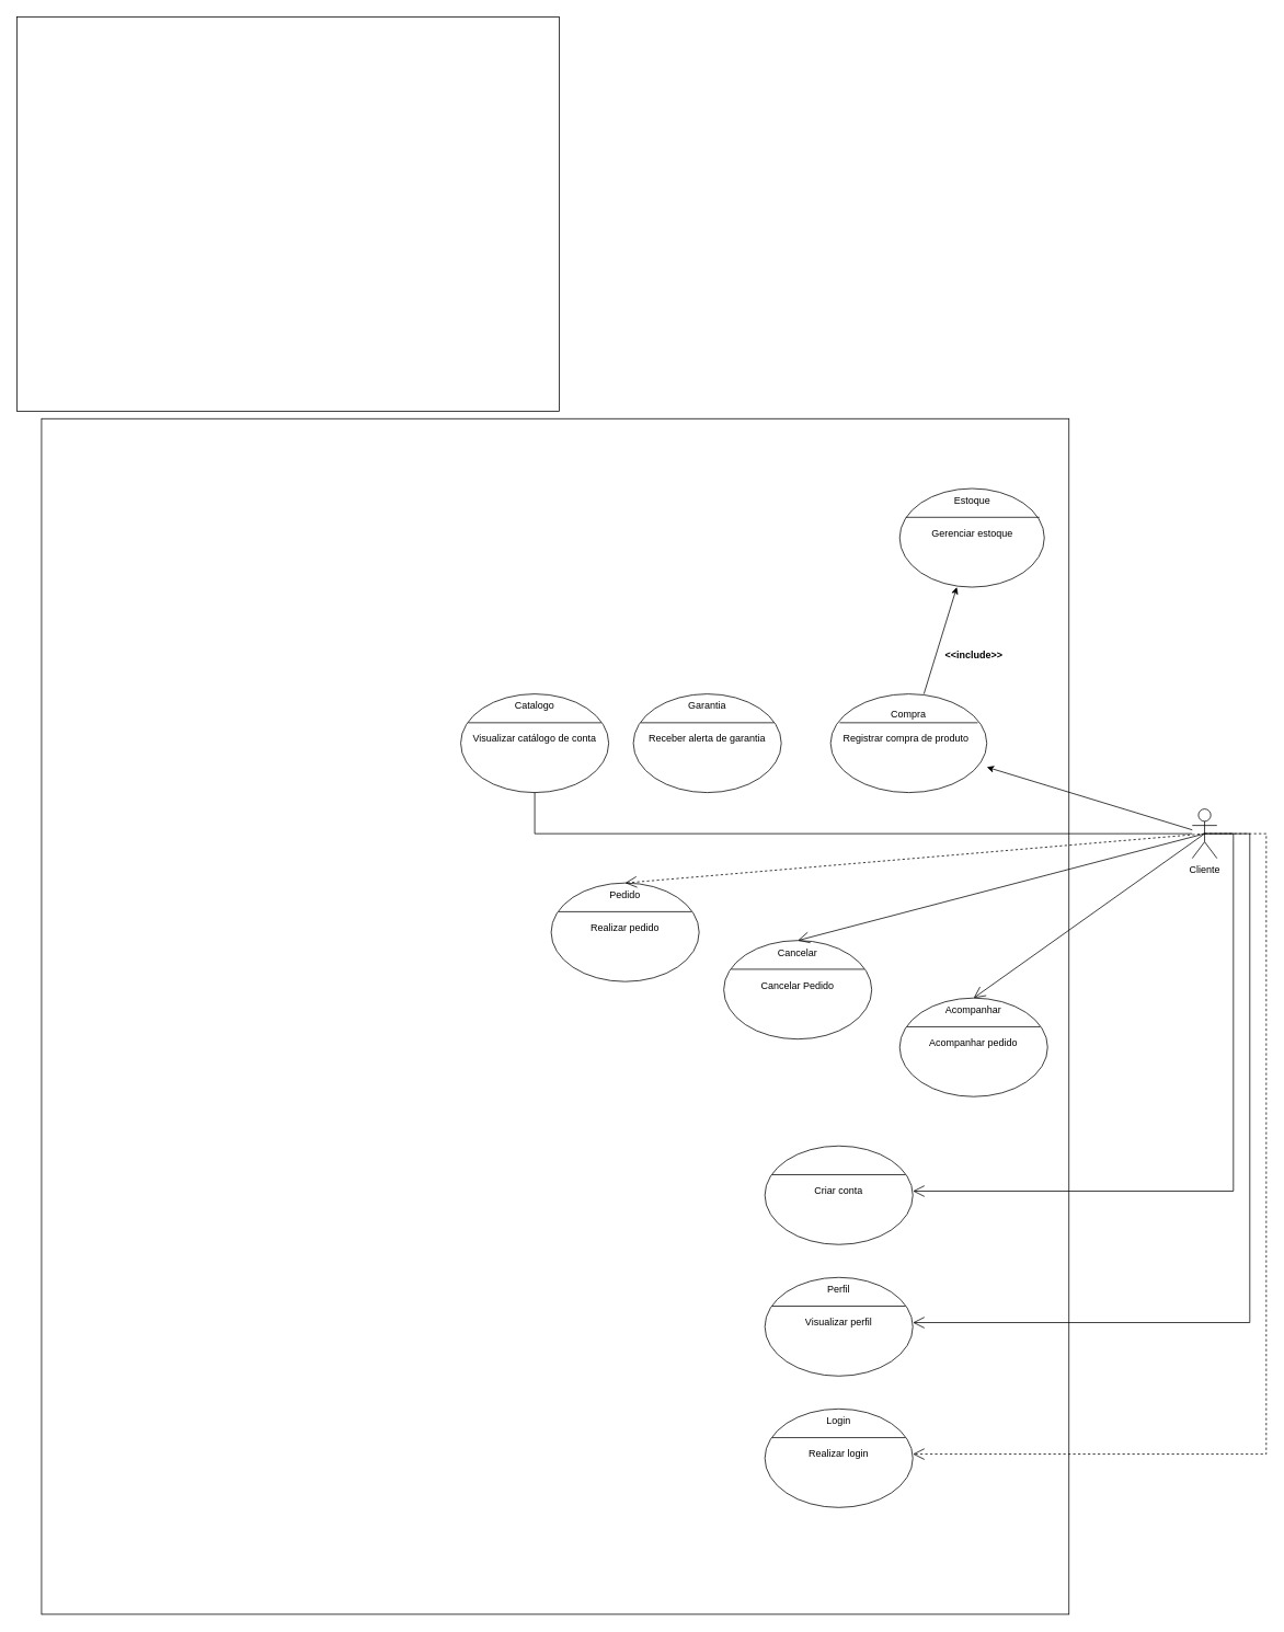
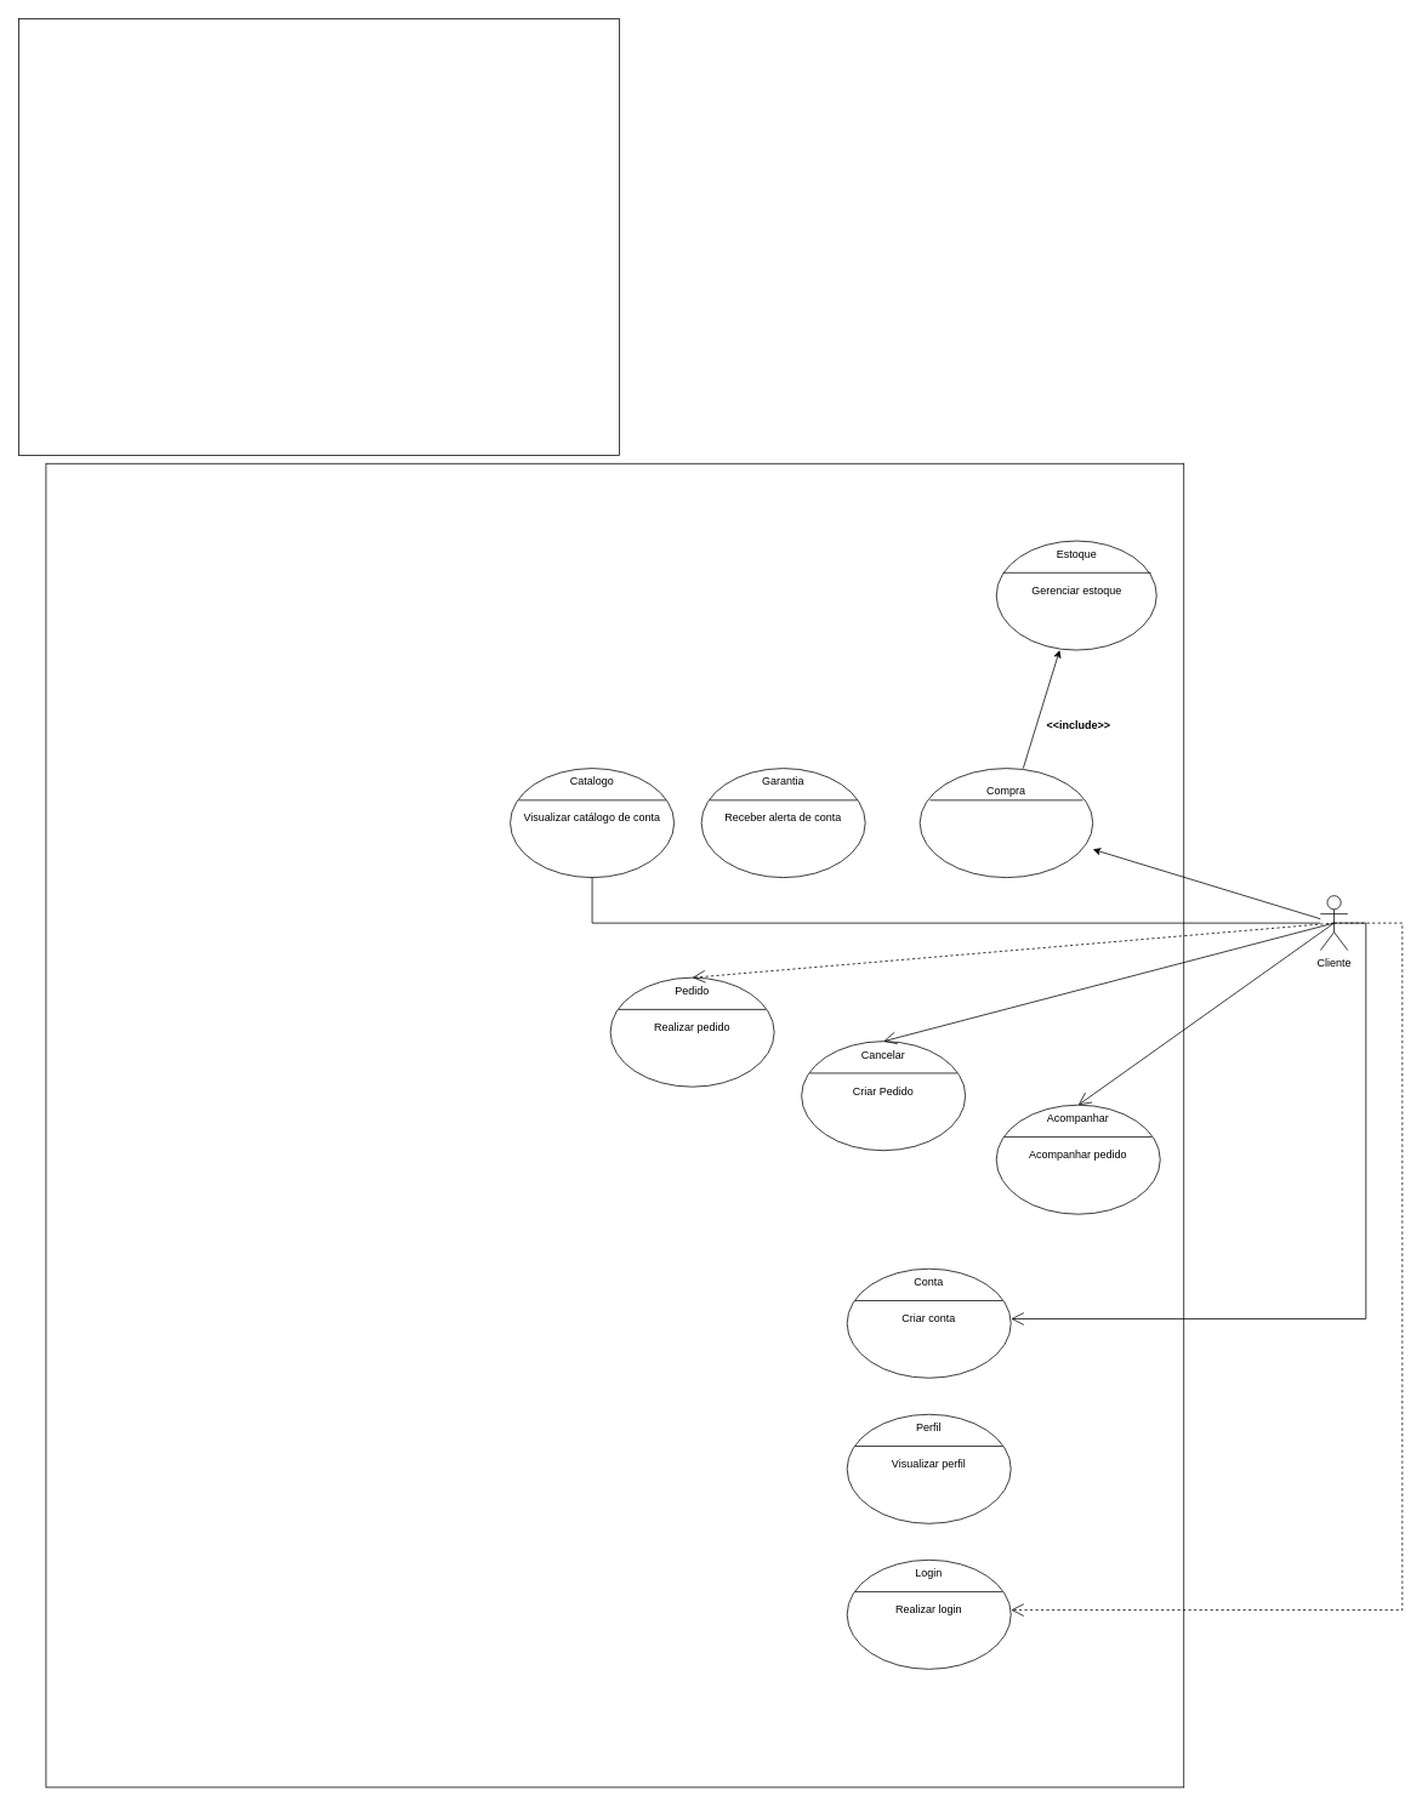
  <mxCell id="0" />
  <mxCell id="1" parent="0" />
  <mxCell id="2" value="" style="rounded=0;whiteSpace=wrap;html=1;" parent="1" vertex="1"><mxGeometry x="50" y="509" width="1250" height="1455" as="geometry" /></mxCell>
  <mxCell id="3" value="" style="rounded=0;orthogonalLoop=1;jettySize=auto;html=1;" parent="1" source="5" target="18" edge="1"><mxGeometry relative="1" as="geometry"><mxPoint x="920" y="909" as="targetPoint" /></mxGeometry></mxCell>
  <mxCell id="4" value="" style="edgeStyle=orthogonalEdgeStyle;rounded=0;orthogonalLoop=1;jettySize=auto;html=1;" parent="1" source="5" target="13" edge="1"><mxGeometry relative="1" as="geometry" /></mxCell>
  <mxCell id="5" value="Cliente&lt;br&gt;" style="shape=umlActor;verticalLabelPosition=bottom;verticalAlign=top;html=1;" parent="1" vertex="1"><mxGeometry x="1450" y="984" width="30" height="60" as="geometry" /></mxCell>
  <mxCell id="6" value="" style="shape=ellipse;container=1;horizontal=1;horizontalStack=0;resizeParent=1;resizeParentMax=0;resizeLast=0;html=1;dashed=0;collapsible=0;" parent="1" vertex="1"><mxGeometry x="1094" y="594" width="176" height="120" as="geometry" /></mxCell>
  <mxCell id="7" value="Estoque" style="html=1;strokeColor=none;fillColor=none;align=center;verticalAlign=middle;rotatable=0;whiteSpace=wrap;" parent="6" vertex="1"><mxGeometry x="14.67" width="146.667" height="30" as="geometry" /></mxCell>
  <mxCell id="8" value="" style="line;strokeWidth=1;fillColor=none;rotatable=0;labelPosition=right;points=[];portConstraint=eastwest;dashed=0;resizeWidth=1;" parent="6" vertex="1"><mxGeometry x="7.33" y="30" width="162.67" height="10" as="geometry" /></mxCell>
  <mxCell id="9" value="Gerenciar estoque" style="text;html=1;align=center;verticalAlign=middle;rotatable=0;fillColor=none;strokeColor=none;whiteSpace=wrap;" parent="6" vertex="1"><mxGeometry x="14.67" y="40" width="146.667" height="30" as="geometry" /></mxCell>
  <mxCell id="10" value="" style="shape=ellipse;container=1;horizontal=1;horizontalStack=0;resizeParent=1;resizeParentMax=0;resizeLast=0;html=1;dashed=0;collapsible=0;" parent="1" vertex="1"><mxGeometry x="560" y="844" width="180" height="120" as="geometry" /></mxCell>
  <mxCell id="11" value="Catalogo" style="html=1;strokeColor=none;fillColor=none;align=center;verticalAlign=middle;rotatable=0;whiteSpace=wrap;" parent="10" vertex="1"><mxGeometry width="180" height="30" as="geometry" /></mxCell>
  <mxCell id="12" value="" style="line;strokeWidth=1;fillColor=none;rotatable=0;labelPosition=right;points=[];portConstraint=eastwest;dashed=0;resizeWidth=1;" parent="10" vertex="1"><mxGeometry x="9" y="30" width="162" height="10" as="geometry" /></mxCell>
  <mxCell id="13" value="Visualizar catálogo de conta" style="text;html=1;align=center;verticalAlign=middle;rotatable=0;fillColor=none;strokeColor=none;whiteSpace=wrap;" parent="10" vertex="1"><mxGeometry y="40" width="180" height="30" as="geometry" /></mxCell>
  <mxCell id="14" value="" style="shape=ellipse;container=1;horizontal=1;horizontalStack=0;resizeParent=1;resizeParentMax=0;resizeLast=0;html=1;dashed=0;collapsible=0;" parent="1" vertex="1"><mxGeometry y="844" width="180" height="120" as="geometry" x="770" /></mxCell>
  <mxCell id="15" value="Garantia" style="html=1;strokeColor=none;fillColor=none;align=center;verticalAlign=middle;rotatable=0;whiteSpace=wrap;" parent="14" vertex="1"><mxGeometry width="180" height="30" as="geometry" /></mxCell>
  <mxCell id="16" value="" style="line;strokeWidth=1;fillColor=none;rotatable=0;labelPosition=right;points=[];portConstraint=eastwest;dashed=0;resizeWidth=1;" parent="14" vertex="1"><mxGeometry x="9" y="30" width="162" height="10" as="geometry" /></mxCell>
- <mxCell id="17" value="Receber alerta de garantia" style="text;html=1;align=center;verticalAlign=middle;rotatable=0;fillColor=none;strokeColor=none;whiteSpace=wrap;" parent="14" vertex="1"><mxGeometry y="40" width="180" height="30" as="geometry" /></mxCell>
+ <mxCell id="17" value="Receber alerta de conta" style="text;html=1;align=center;verticalAlign=middle;rotatable=0;fillColor=none;strokeColor=none;whiteSpace=wrap;" parent="14" vertex="1"><mxGeometry y="40" width="180" height="30" as="geometry" /></mxCell>
  <mxCell id="18" value="" style="shape=ellipse;container=1;horizontal=1;horizontalStack=0;resizeParent=1;resizeParentMax=0;resizeLast=0;html=1;dashed=0;collapsible=0;" parent="1" vertex="1"><mxGeometry x="1010" y="844" width="190" height="120" as="geometry" /></mxCell>
  <mxCell id="19" value="Compra" style="html=1;strokeColor=none;fillColor=none;align=center;verticalAlign=middle;rotatable=0;whiteSpace=wrap;" parent="18" vertex="1"><mxGeometry x="15.83" y="10" width="158.333" height="30" as="geometry" /></mxCell>
  <mxCell id="20" value="" style="line;strokeWidth=1;fillColor=none;rotatable=0;labelPosition=right;points=[];portConstraint=eastwest;dashed=0;resizeWidth=1;" parent="18" vertex="1"><mxGeometry x="10.997" y="30" width="168.009" height="10" as="geometry" /></mxCell>
- <mxCell id="21" value="Registrar compra de produto" style="text;html=1;align=center;verticalAlign=middle;rotatable=0;fillColor=none;strokeColor=none;whiteSpace=wrap;" parent="18" vertex="1"><mxGeometry x="12.75" y="40" width="158.333" height="30" as="geometry" /></mxCell>
  <mxCell id="22" value="" style="rounded=0;whiteSpace=wrap;html=1;" parent="1" vertex="1"><mxGeometry x="20" y="20" width="660" height="480" as="geometry" /></mxCell>
  <mxCell id="23" value="" style="shape=ellipse;container=1;horizontal=1;horizontalStack=0;resizeParent=1;resizeParentMax=0;resizeLast=0;html=1;dashed=0;collapsible=0;" parent="1" vertex="1"><mxGeometry x="670" y="1074" width="180" height="120" as="geometry" /></mxCell>
  <mxCell id="24" value="Pedido" style="html=1;strokeColor=none;fillColor=none;align=center;verticalAlign=middle;rotatable=0;whiteSpace=wrap;" parent="23" vertex="1"><mxGeometry width="180" height="30" as="geometry" /></mxCell>
  <mxCell id="25" value="" style="line;strokeWidth=1;fillColor=none;rotatable=0;labelPosition=right;points=[];portConstraint=eastwest;dashed=0;resizeWidth=1;" parent="23" vertex="1"><mxGeometry x="9" y="30" width="162" height="10" as="geometry" /></mxCell>
  <mxCell id="26" value="Realizar pedido" style="text;html=1;align=center;verticalAlign=middle;rotatable=0;fillColor=none;strokeColor=none;whiteSpace=wrap;" parent="23" vertex="1"><mxGeometry y="40" width="180" height="30" as="geometry" /></mxCell>
  <mxCell id="27" value="" style="shape=ellipse;container=1;horizontal=1;horizontalStack=0;resizeParent=1;resizeParentMax=0;resizeLast=0;html=1;dashed=0;collapsible=0;" parent="1" vertex="1"><mxGeometry x="880" y="1144" width="180" height="120" as="geometry" /></mxCell>
  <mxCell id="28" value="Cancelar" style="html=1;strokeColor=none;fillColor=none;align=center;verticalAlign=middle;rotatable=0;whiteSpace=wrap;" parent="27" vertex="1"><mxGeometry width="180" height="30" as="geometry" /></mxCell>
  <mxCell id="29" value="" style="line;strokeWidth=1;fillColor=none;rotatable=0;labelPosition=right;points=[];portConstraint=eastwest;dashed=0;resizeWidth=1;" parent="27" vertex="1"><mxGeometry x="9" y="30" width="162" height="10" as="geometry" /></mxCell>
- <mxCell id="30" value="Cancelar Pedido" style="text;html=1;align=center;verticalAlign=middle;rotatable=0;fillColor=none;strokeColor=none;whiteSpace=wrap;" parent="27" vertex="1"><mxGeometry y="40" width="180" height="30" as="geometry" /></mxCell>
+ <mxCell id="30" value="Criar Pedido" style="text;html=1;align=center;verticalAlign=middle;rotatable=0;fillColor=none;strokeColor=none;whiteSpace=wrap;" parent="27" vertex="1"><mxGeometry y="40" width="180" height="30" as="geometry" /></mxCell>
  <mxCell id="31" value="" style="shape=ellipse;container=1;horizontal=1;horizontalStack=0;resizeParent=1;resizeParentMax=0;resizeLast=0;html=1;dashed=0;collapsible=0;" parent="1" vertex="1"><mxGeometry x="1094" y="1214" width="180" height="120" as="geometry" /></mxCell>
  <mxCell id="32" value="Acompanhar" style="html=1;strokeColor=none;fillColor=none;align=center;verticalAlign=middle;rotatable=0;whiteSpace=wrap;" parent="31" vertex="1"><mxGeometry width="180" height="30" as="geometry" /></mxCell>
  <mxCell id="33" value="" style="line;strokeWidth=1;fillColor=none;rotatable=0;labelPosition=right;points=[];portConstraint=eastwest;dashed=0;resizeWidth=1;" parent="31" vertex="1"><mxGeometry x="9" y="30" width="162" height="10" as="geometry" /></mxCell>
  <mxCell id="34" value="Acompanhar pedido" style="text;html=1;align=center;verticalAlign=middle;rotatable=0;fillColor=none;strokeColor=none;whiteSpace=wrap;" parent="31" vertex="1"><mxGeometry y="40" width="180" height="30" as="geometry" /></mxCell>
  <mxCell id="35" value="" style="shape=ellipse;container=1;horizontal=1;horizontalStack=0;resizeParent=1;resizeParentMax=0;resizeLast=0;html=1;dashed=0;collapsible=0;" parent="1" vertex="1"><mxGeometry x="930" y="1394" width="180" height="120" as="geometry" /></mxCell>
+ <mxCell id="36" value="Conta" style="html=1;strokeColor=none;fillColor=none;align=center;verticalAlign=middle;rotatable=0;whiteSpace=wrap;" parent="35" vertex="1"><mxGeometry width="180" height="30" as="geometry" /></mxCell>
  <mxCell id="37" value="" style="line;strokeWidth=1;fillColor=none;rotatable=0;labelPosition=right;points=[];portConstraint=eastwest;dashed=0;resizeWidth=1;" parent="35" vertex="1"><mxGeometry x="9" y="30" width="162" height="10" as="geometry" /></mxCell>
  <mxCell id="38" value="Criar conta" style="text;html=1;align=center;verticalAlign=middle;rotatable=0;fillColor=none;strokeColor=none;whiteSpace=wrap;" parent="35" vertex="1"><mxGeometry y="40" width="180" height="30" as="geometry" /></mxCell>
  <mxCell id="39" value="" style="shape=ellipse;container=1;horizontal=1;horizontalStack=0;resizeParent=1;resizeParentMax=0;resizeLast=0;html=1;dashed=0;collapsible=0;" parent="1" vertex="1"><mxGeometry x="930" y="1714" width="180" height="120" as="geometry" /></mxCell>
  <mxCell id="40" value="Login" style="html=1;strokeColor=none;fillColor=none;align=center;verticalAlign=middle;rotatable=0;whiteSpace=wrap;" parent="39" vertex="1"><mxGeometry width="180" height="30" as="geometry" /></mxCell>
  <mxCell id="41" value="" style="line;strokeWidth=1;fillColor=none;rotatable=0;labelPosition=right;points=[];portConstraint=eastwest;dashed=0;resizeWidth=1;" parent="39" vertex="1"><mxGeometry x="9" y="30" width="162" height="10" as="geometry" /></mxCell>
  <mxCell id="42" value="Realizar login" style="text;html=1;align=center;verticalAlign=middle;rotatable=0;fillColor=none;strokeColor=none;whiteSpace=wrap;" parent="39" vertex="1"><mxGeometry y="40" width="180" height="30" as="geometry" /></mxCell>
  <mxCell id="43" value="" style="shape=ellipse;container=1;horizontal=1;horizontalStack=0;resizeParent=1;resizeParentMax=0;resizeLast=0;html=1;dashed=0;collapsible=0;" parent="1" vertex="1"><mxGeometry x="930" y="1554" width="180" height="120" as="geometry" /></mxCell>
  <mxCell id="44" value="Perfil" style="html=1;strokeColor=none;fillColor=none;align=center;verticalAlign=middle;rotatable=0;whiteSpace=wrap;" parent="43" vertex="1"><mxGeometry width="180" height="30" as="geometry" /></mxCell>
  <mxCell id="45" value="" style="line;strokeWidth=1;fillColor=none;rotatable=0;labelPosition=right;points=[];portConstraint=eastwest;dashed=0;resizeWidth=1;" parent="43" vertex="1"><mxGeometry x="9" y="30" width="162" height="10" as="geometry" /></mxCell>
  <mxCell id="46" value="Visualizar perfil" style="text;html=1;align=center;verticalAlign=middle;rotatable=0;fillColor=none;strokeColor=none;whiteSpace=wrap;" parent="43" vertex="1"><mxGeometry y="40" width="180" height="30" as="geometry" /></mxCell>
  <mxCell id="47" value="" style="endArrow=classic;html=1;rounded=0;" edge="1" parent="1" source="18" target="6"><mxGeometry width="50" height="50" relative="1" as="geometry"><mxPoint x="1094" y="844" as="sourcePoint" /><mxPoint x="1144" y="794" as="targetPoint" /></mxGeometry></mxCell>
  <mxCell id="48" value="&amp;lt;&amp;lt;include&amp;gt;&amp;gt;" style="text;align=center;fontStyle=1;verticalAlign=middle;spacingLeft=3;spacingRight=3;strokeColor=none;rotatable=0;points=[[0,0.5],[1,0.5]];portConstraint=eastwest;html=1;" vertex="1" parent="1"><mxGeometry x="1144" y="784" width="80" height="26" as="geometry" /></mxCell>
  <mxCell id="49" value="" style="endArrow=open;endFill=1;endSize=12;html=1;rounded=0;exitX=0.5;exitY=0.5;exitDx=0;exitDy=0;exitPerimeter=0;entryX=0.5;entryY=0;entryDx=0;entryDy=0;" edge="1" parent="1" source="5" target="32"><mxGeometry width="160" relative="1" as="geometry"><mxPoint x="890" y="904" as="sourcePoint" /><mxPoint x="1050" y="904" as="targetPoint" /></mxGeometry></mxCell>
  <mxCell id="50" value="" style="endArrow=open;endFill=1;endSize=12;html=1;rounded=0;exitX=0.5;exitY=0.5;exitDx=0;exitDy=0;exitPerimeter=0;entryX=0.5;entryY=0;entryDx=0;entryDy=0;" edge="1" parent="1" source="5" target="28"><mxGeometry width="160" relative="1" as="geometry"><mxPoint x="1305" y="1014" as="sourcePoint" /><mxPoint x="1010" y="1204" as="targetPoint" /></mxGeometry></mxCell>
  <mxCell id="51" value="" style="endArrow=open;endFill=1;endSize=12;html=1;rounded=0;exitX=0.5;exitY=0.5;exitDx=0;exitDy=0;exitPerimeter=0;entryX=0.5;entryY=0;entryDx=0;entryDy=0;dashed=1;" edge="1" parent="1" source="5" target="24"><mxGeometry width="160" relative="1" as="geometry"><mxPoint x="1275" y="999" as="sourcePoint" /><mxPoint x="780" y="1189" as="targetPoint" /></mxGeometry></mxCell>
  <mxCell id="52" value="" style="endArrow=open;endFill=1;endSize=12;html=1;rounded=0;exitX=0.5;exitY=0.5;exitDx=0;exitDy=0;exitPerimeter=0;entryX=1;entryY=0.5;entryDx=0;entryDy=0;edgeStyle=orthogonalEdgeStyle;" edge="1" parent="1" source="5" target="38"><mxGeometry width="160" relative="1" as="geometry"><mxPoint x="1480" y="1124" as="sourcePoint" /><mxPoint x="1040" y="1414" as="targetPoint" /><Array as="points"><mxPoint x="1500" y="1014" /><mxPoint x="1500" y="1449" /></Array></mxGeometry></mxCell>
- <mxCell id="53" value="" style="endArrow=open;endFill=1;endSize=12;html=1;rounded=0;exitX=0.5;exitY=0.5;exitDx=0;exitDy=0;exitPerimeter=0;entryX=1;entryY=0.5;entryDx=0;entryDy=0;edgeStyle=orthogonalEdgeStyle;" edge="1" parent="1" source="5" target="46"><mxGeometry width="160" relative="1" as="geometry"><mxPoint x="1430" y="1284" as="sourcePoint" /><mxPoint x="1590" y="1284" as="targetPoint" /><Array as="points"><mxPoint x="1520" y="1014" /><mxPoint x="1520" y="1609" /></Array></mxGeometry></mxCell>
  <mxCell id="54" value="" style="endArrow=open;endFill=1;endSize=12;html=1;rounded=0;exitX=0.5;exitY=0.5;exitDx=0;exitDy=0;exitPerimeter=0;entryX=1;entryY=0.5;entryDx=0;entryDy=0;edgeStyle=orthogonalEdgeStyle;dashed=1;" edge="1" parent="1" source="5" target="42"><mxGeometry width="160" relative="1" as="geometry"><mxPoint x="1430" y="1184" as="sourcePoint" /><mxPoint x="1500" y="1294" as="targetPoint" /><Array as="points"><mxPoint x="1540" y="1014" /><mxPoint x="1540" y="1769" /></Array></mxGeometry></mxCell>
